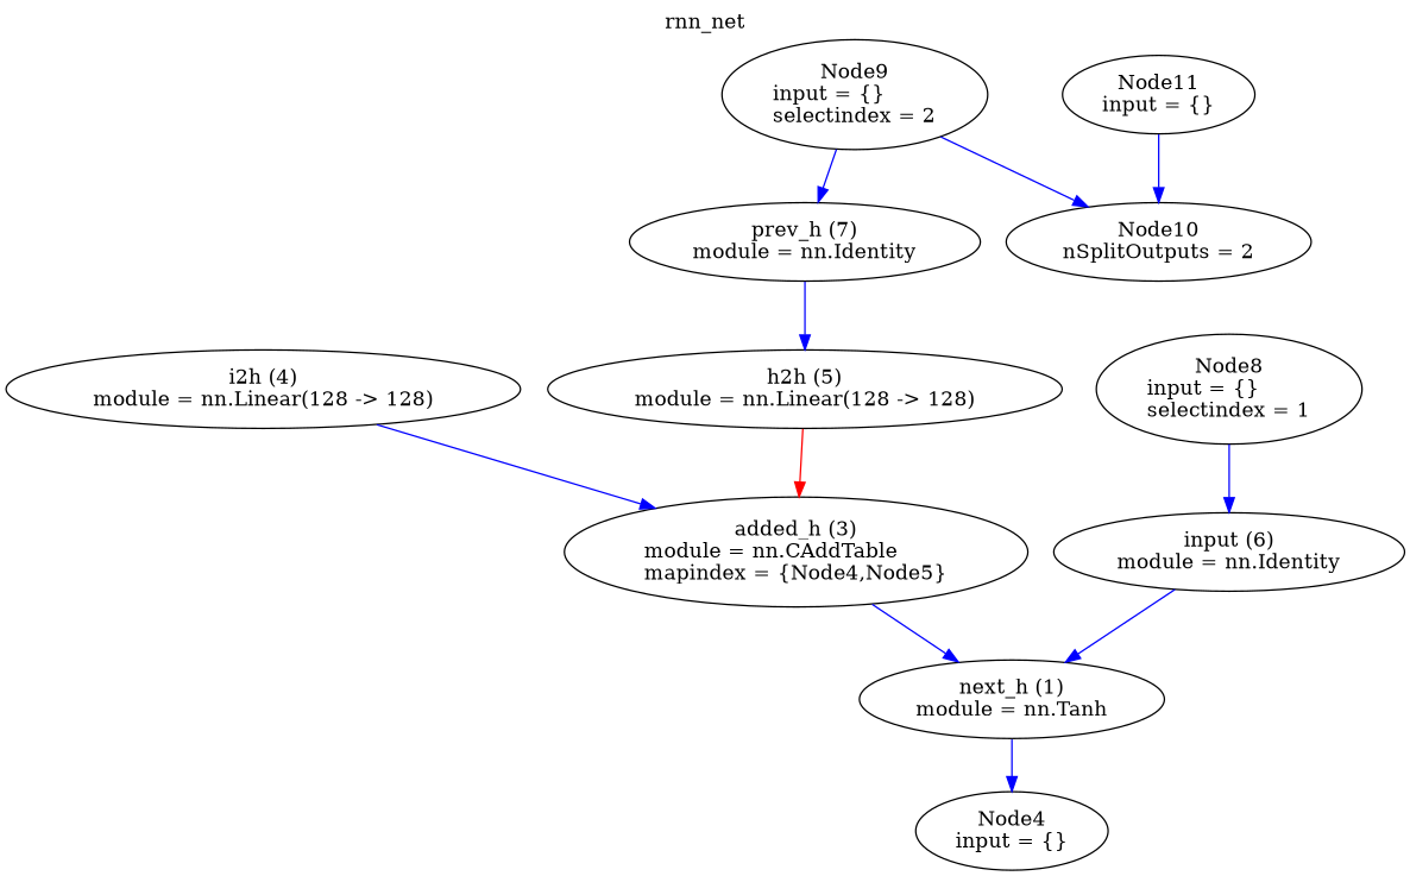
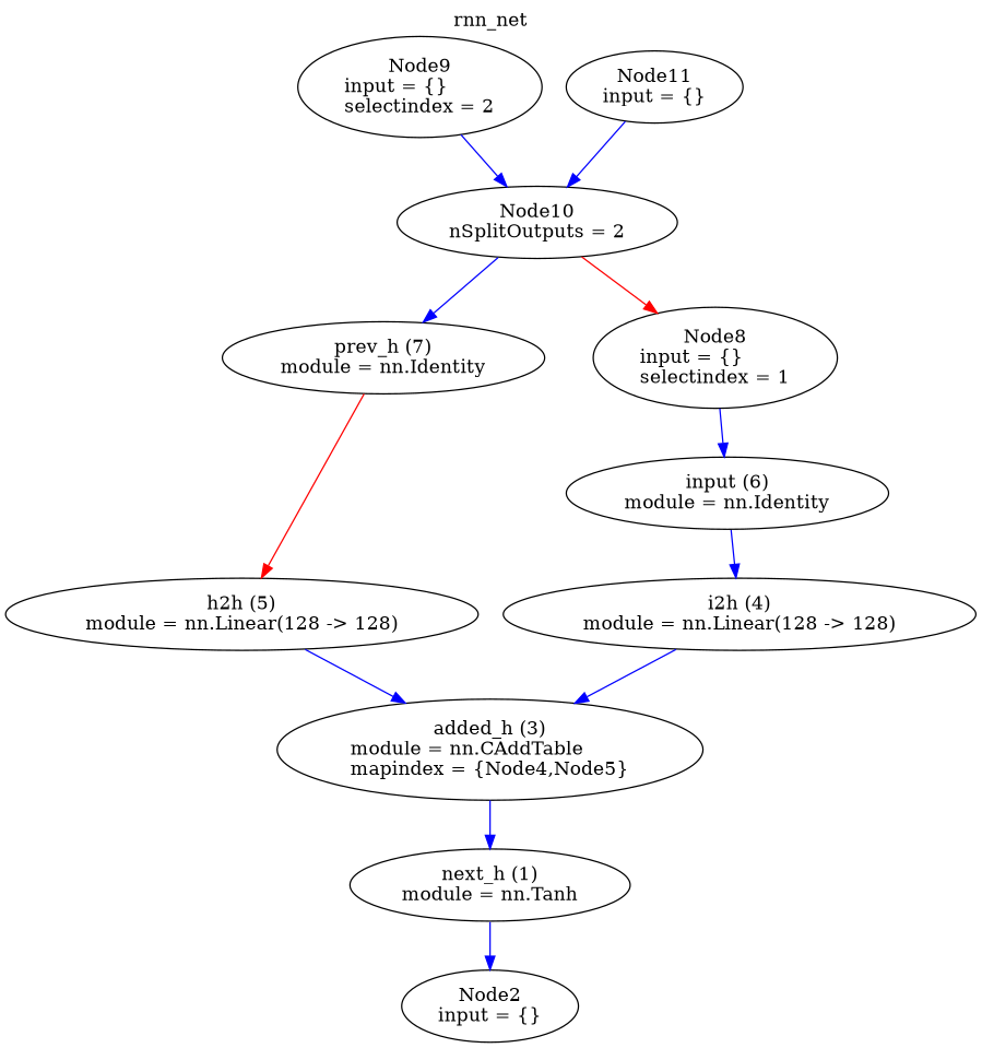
  digraph {
    label=rnn_net
    labelloc=t
    node [shape=oval]
    edge [color=blue]
    n1 [label="next_h (1)\nmodule = nn.Tanh"]
-   n2 [label="Node4\ninput = {}"]
+   n2 [label="Node2\ninput = {}"]
    n3 [label="added_h (3)\nmodule = nn.CAddTable\lmapindex = {Node4,Node5}"]
    n4 [label="i2h (4)\nmodule = nn.Linear(128 -> 128)"]
    n5 [label="h2h (5)\nmodule = nn.Linear(128 -> 128)"]
    n6 [label="input (6)\nmodule = nn.Identity"]
    n7 [label="prev_h (7)\nmodule = nn.Identity"]
    n8 [label="Node8\ninput = {}\lselectindex = 1"]
    n9 [label="Node9\ninput = {}\lselectindex = 2"]
    n10 [label="Node10\nnSplitOutputs = 2"]
    n11 [label="Node11\ninput = {}"]
    n1 -> n2
    n3 -> n1
    n4 -> n3
-   n5 -> n3 [color=red]
-   n6 -> n1
-   n7 -> n5
+   n5 -> n3
+   n6 -> n4
+   n7 -> n5 [color=red]
    n8 -> n6
-   n9 -> n7
+   n10 -> n7
    n9 -> n10
+   n10 -> n8 [color=red]
    n11 -> n10
  }
